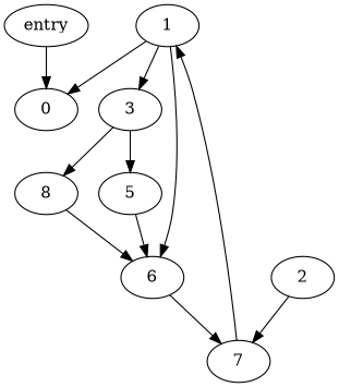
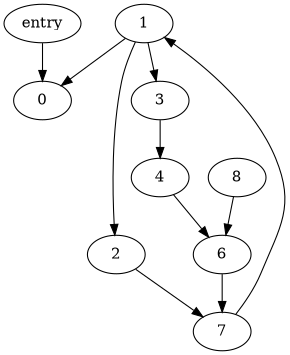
  digraph {
    n1 [label=0]
    n2 [label=1]
    n3 [label=2]
    n4 [label=3]
    n5 [label=7]
    n6 [label=8]
-   n7 [label=5]
+   n7 [label=4]
    n8 [label=6]
    n9 [label=entry]
    subgraph sub_1 {
    }
    subgraph sub_2 {
      n1
      n2
      n3
      n4
      n5
      n6
      n7
      n8
      n9
    }
    n2 -> n1
-   n2 -> n8
+   n2 -> n3
    n2 -> n4
    n3 -> n5
-   n4 -> n6
    n4 -> n7
    n5 -> n2
    n6 -> n8
    n7 -> n8
    n8 -> n5
    n9 -> n1
  }
